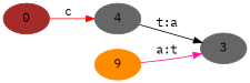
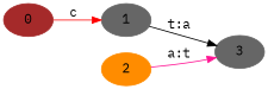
  digraph {
    fontname="IBM Plex Mono"
    rankdir=LR
    node [color=gray40 fontname="IBM Plex Mono" style=filled]
    edge [fontname="IBM Plex Mono"]
    0 [color=brown]
-   1 [label=4]
+   1
    3
-   2 [color=darkorange label=9]
+   2 [color=darkorange]
    0 -> 1 [color=red label="c "]
    1 -> 3 [color=black label="t:a "]
    2 -> 3 [color=deeppink label="a:t "]
  }
